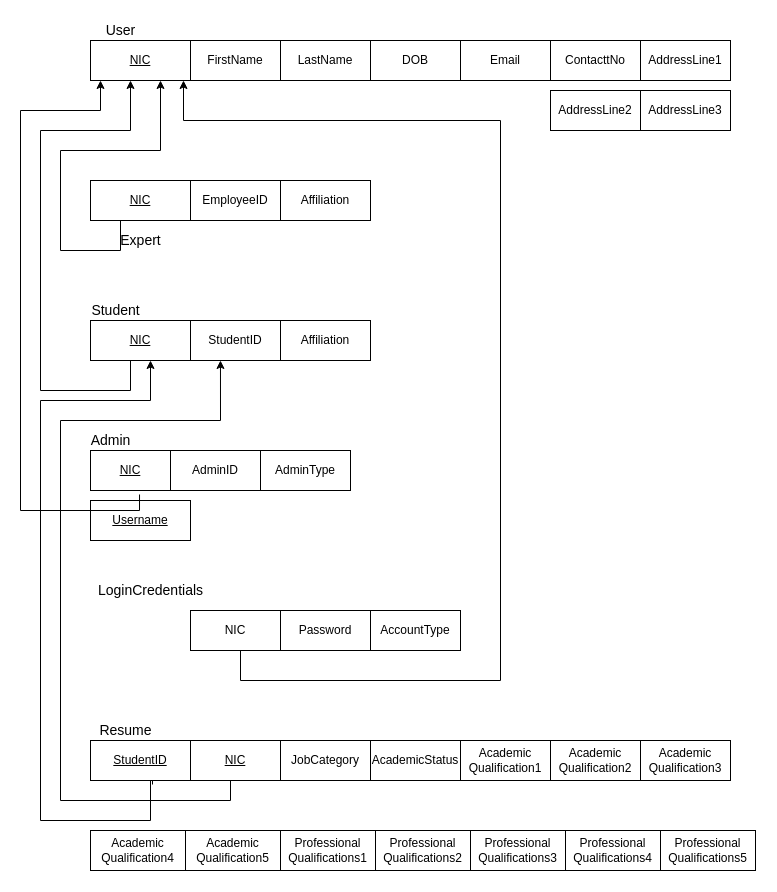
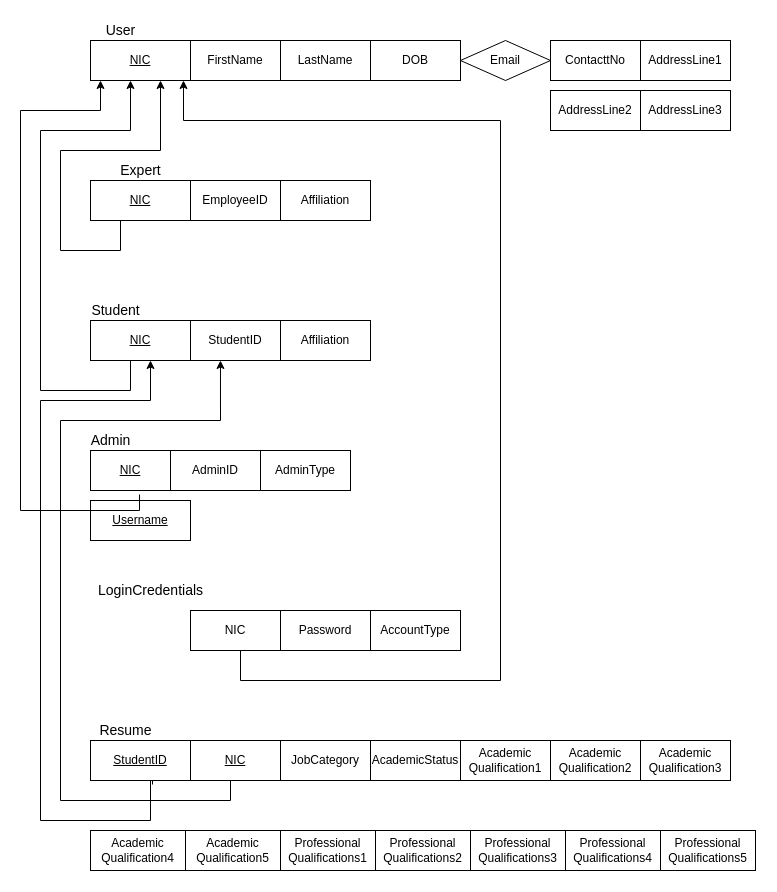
  <mxCell id="0" />
  <mxCell id="1" parent="0" />
  <mxCell id="2" value="&lt;font style=&quot;font-size: 14px&quot;&gt;User&lt;/font&gt;" style="text;html=1;align=center;verticalAlign=middle;resizable=0;points=[];autosize=1;" parent="1" vertex="1"><mxGeometry x="95" y="20" width="50" height="20" as="geometry" /></mxCell>
- <mxCell id="3" value="&lt;font style=&quot;font-size: 14px&quot;&gt;Expert&lt;/font&gt;" style="text;html=1;align=center;verticalAlign=middle;resizable=0;points=[];autosize=1;" parent="1" vertex="1"><mxGeometry x="110" y="230" width="60" height="20" as="geometry" /></mxCell>
+ <mxCell id="3" value="&lt;font style=&quot;font-size: 14px&quot;&gt;Expert&lt;/font&gt;" style="text;html=1;align=center;verticalAlign=middle;resizable=0;points=[];autosize=1;" parent="1" vertex="1"><mxGeometry x="110" y="160" width="60" height="20" as="geometry" /></mxCell>
  <mxCell id="4" value="&lt;font style=&quot;font-size: 14px&quot;&gt;Student&lt;/font&gt;" style="text;html=1;align=center;verticalAlign=middle;resizable=0;points=[];autosize=1;" parent="1" vertex="1"><mxGeometry x="85" y="300" width="60" height="20" as="geometry" /></mxCell>
  <mxCell id="5" value="&lt;font style=&quot;font-size: 14px&quot;&gt;Admin&lt;/font&gt;" style="text;html=1;align=center;verticalAlign=middle;resizable=0;points=[];autosize=1;" parent="1" vertex="1"><mxGeometry x="80" y="430" width="60" height="20" as="geometry" /></mxCell>
  <mxCell id="6" value="&lt;font style=&quot;font-size: 14px&quot;&gt;LoginCredentials&lt;/font&gt;" style="text;html=1;align=center;verticalAlign=middle;resizable=0;points=[];autosize=1;" parent="1" vertex="1"><mxGeometry x="90" y="580" width="120" height="20" as="geometry" /></mxCell>
  <mxCell id="7" value="&lt;font style=&quot;font-size: 14px&quot;&gt;Resume&lt;/font&gt;" style="text;html=1;align=center;verticalAlign=middle;resizable=0;points=[];autosize=1;" parent="1" vertex="1"><mxGeometry x="90" y="720" width="70" height="20" as="geometry" /></mxCell>
  <mxCell id="8" value="&lt;u&gt;&lt;font style=&quot;font-size: 12px&quot;&gt;NIC&lt;/font&gt;&lt;/u&gt;" style="rounded=0;whiteSpace=wrap;html=1;" parent="1" vertex="1"><mxGeometry x="90" y="40" width="100" height="40" as="geometry" /></mxCell>
  <mxCell id="9" value="FirstName" style="rounded=0;whiteSpace=wrap;html=1;fontStyle=0" parent="1" vertex="1"><mxGeometry x="190" y="40" width="90" height="40" as="geometry" /></mxCell>
  <mxCell id="10" value="DOB" style="rounded=0;whiteSpace=wrap;html=1;" parent="1" vertex="1"><mxGeometry x="370" y="40" width="90" height="40" as="geometry" /></mxCell>
  <mxCell id="11" value="&lt;span&gt;AddressLine2&lt;/span&gt;" style="rounded=0;whiteSpace=wrap;html=1;" vertex="1" parent="1"><mxGeometry x="550" y="90" width="90" height="40" as="geometry" /></mxCell>
  <mxCell id="12" value="AddressLine3" style="rounded=0;whiteSpace=wrap;html=1;" vertex="1" parent="1"><mxGeometry x="640" y="90" width="90" height="40" as="geometry" /></mxCell>
  <mxCell id="13" value="&lt;u&gt;&lt;font style=&quot;font-size: 12px&quot;&gt;NIC&lt;/font&gt;&lt;/u&gt;" style="rounded=0;whiteSpace=wrap;html=1;" parent="1" vertex="1"><mxGeometry x="90" y="180" width="100" height="40" as="geometry" /></mxCell>
  <mxCell id="14" value="EmployeeID" style="rounded=0;whiteSpace=wrap;html=1;" parent="1" vertex="1"><mxGeometry x="190" y="180" width="90" height="40" as="geometry" /></mxCell>
  <mxCell id="15" value="Affiliation" style="rounded=0;whiteSpace=wrap;html=1;" parent="1" vertex="1"><mxGeometry x="280" y="180" width="90" height="40" as="geometry" /></mxCell>
  <mxCell id="16" value="&lt;u&gt;&lt;font style=&quot;font-size: 12px&quot;&gt;NIC&lt;/font&gt;&lt;/u&gt;" style="rounded=0;whiteSpace=wrap;html=1;" parent="1" vertex="1"><mxGeometry x="90" y="320" width="100" height="40" as="geometry" /></mxCell>
  <mxCell id="17" value="StudentID" style="rounded=0;whiteSpace=wrap;html=1;" parent="1" vertex="1"><mxGeometry x="190" y="320" width="90" height="40" as="geometry" /></mxCell>
  <mxCell id="18" value="Affiliation" style="rounded=0;whiteSpace=wrap;html=1;" parent="1" vertex="1"><mxGeometry x="280" y="320" width="90" height="40" as="geometry" /></mxCell>
  <mxCell id="19" value="&lt;u&gt;&lt;font style=&quot;font-size: 12px&quot;&gt;NIC&lt;/font&gt;&lt;/u&gt;" style="rounded=0;whiteSpace=wrap;html=1;" parent="1" vertex="1"><mxGeometry x="90" y="450" width="80" height="40" as="geometry" /></mxCell>
  <mxCell id="20" value="AdminID" style="rounded=0;whiteSpace=wrap;html=1;" parent="1" vertex="1"><mxGeometry x="170" y="450" width="90" height="40" as="geometry" /></mxCell>
  <mxCell id="21" value="AdminType" style="rounded=0;whiteSpace=wrap;html=1;" parent="1" vertex="1"><mxGeometry x="260" y="450" width="90" height="40" as="geometry" /></mxCell>
  <mxCell id="22" value="&lt;u&gt;&lt;font style=&quot;font-size: 12px&quot;&gt;Username&lt;/font&gt;&lt;/u&gt;" style="rounded=0;whiteSpace=wrap;html=1;" parent="1" vertex="1"><mxGeometry x="90" y="500" width="100" height="40" as="geometry" /></mxCell>
  <mxCell id="23" value="NIC" style="rounded=0;whiteSpace=wrap;html=1;" parent="1" vertex="1"><mxGeometry x="190" y="610" width="90" height="40" as="geometry" /></mxCell>
  <mxCell id="24" value="Password" style="rounded=0;whiteSpace=wrap;html=1;" vertex="1" parent="1"><mxGeometry x="280" y="610" width="90" height="40" as="geometry" /></mxCell>
  <mxCell id="25" value="AccountType" style="rounded=0;whiteSpace=wrap;html=1;" vertex="1" parent="1"><mxGeometry x="370" y="610" width="90" height="40" as="geometry" /></mxCell>
  <mxCell id="26" value="Academic&lt;br&gt;Qualification1" style="rounded=0;whiteSpace=wrap;html=1;" parent="1" vertex="1"><mxGeometry x="460" y="740" width="90" height="40" as="geometry" /></mxCell>
  <mxCell id="27" value="Academic&lt;br&gt;Qualification2" style="rounded=0;whiteSpace=wrap;html=1;" vertex="1" parent="1"><mxGeometry x="550" y="740" width="90" height="40" as="geometry" /></mxCell>
  <mxCell id="28" value="Academic&lt;br&gt;Qualification3" style="rounded=0;whiteSpace=wrap;html=1;" vertex="1" parent="1"><mxGeometry x="640" y="740" width="90" height="40" as="geometry" /></mxCell>
  <mxCell id="29" value="Academic&lt;br&gt;Qualification4" style="rounded=0;whiteSpace=wrap;html=1;" vertex="1" parent="1"><mxGeometry x="90" y="830" width="95" height="40" as="geometry" /></mxCell>
  <mxCell id="30" value="Academic&lt;br&gt;Qualification5" style="rounded=0;whiteSpace=wrap;html=1;" vertex="1" parent="1"><mxGeometry x="185" y="830" width="95" height="40" as="geometry" /></mxCell>
  <mxCell id="31" value="Professional&lt;br&gt;Qualifications1" style="rounded=0;whiteSpace=wrap;html=1;" vertex="1" parent="1"><mxGeometry x="280" y="830" width="95" height="40" as="geometry" /></mxCell>
  <mxCell id="32" value="Professional&lt;br&gt;Qualifications2" style="rounded=0;whiteSpace=wrap;html=1;" vertex="1" parent="1"><mxGeometry x="375" y="830" width="95" height="40" as="geometry" /></mxCell>
  <mxCell id="33" value="Professional&lt;br&gt;Qualifications3" style="rounded=0;whiteSpace=wrap;html=1;" vertex="1" parent="1"><mxGeometry x="470" y="830" width="95" height="40" as="geometry" /></mxCell>
  <mxCell id="34" value="Professional&lt;br&gt;Qualifications4" style="rounded=0;whiteSpace=wrap;html=1;" vertex="1" parent="1"><mxGeometry x="565" y="830" width="95" height="40" as="geometry" /></mxCell>
  <mxCell id="35" value="Professional&lt;br&gt;Qualifications5" style="rounded=0;whiteSpace=wrap;html=1;" vertex="1" parent="1"><mxGeometry x="660" y="830" width="95" height="40" as="geometry" /></mxCell>
  <mxCell id="36" value="&lt;u&gt;&lt;font style=&quot;font-size: 12px&quot;&gt;StudentID&lt;/font&gt;&lt;/u&gt;" style="rounded=0;whiteSpace=wrap;html=1;" parent="1" vertex="1"><mxGeometry x="90" y="740" width="100" height="40" as="geometry" /></mxCell>
  <mxCell id="37" value="&lt;u&gt;NIC&lt;/u&gt;" style="rounded=0;whiteSpace=wrap;html=1;" parent="1" vertex="1"><mxGeometry x="190" y="740" width="90" height="40" as="geometry" /></mxCell>
  <mxCell id="38" value="JobCategory" style="rounded=0;whiteSpace=wrap;html=1;" parent="1" vertex="1"><mxGeometry x="280" y="740" width="90" height="40" as="geometry" /></mxCell>
  <mxCell id="39" value="AcademicStatus" style="rounded=0;whiteSpace=wrap;html=1;" parent="1" vertex="1"><mxGeometry x="370" y="740" width="90" height="40" as="geometry" /></mxCell>
  <mxCell id="40" value="" style="edgeStyle=orthogonalEdgeStyle;rounded=0;orthogonalLoop=1;jettySize=auto;html=1;entryX=0.333;entryY=1;entryDx=0;entryDy=0;entryPerimeter=0;" parent="1" edge="1" target="17"><mxGeometry relative="1" as="geometry"><mxPoint x="230" y="780" as="sourcePoint" /><mxPoint x="220" y="390" as="targetPoint" /><Array as="points"><mxPoint x="230" y="800" /><mxPoint x="60" y="800" /><mxPoint x="60" y="420" /><mxPoint x="220" y="420" /></Array></mxGeometry></mxCell>
  <mxCell id="41" value="" style="edgeStyle=orthogonalEdgeStyle;rounded=0;orthogonalLoop=1;jettySize=auto;html=1;" parent="1" edge="1"><mxGeometry relative="1" as="geometry"><mxPoint x="240" y="650" as="sourcePoint" /><mxPoint x="183" y="80" as="targetPoint" /><Array as="points"><mxPoint x="240" y="680" /><mxPoint x="500" y="680" /><mxPoint x="500" y="120" /><mxPoint x="183" y="120" /></Array></mxGeometry></mxCell>
- <mxCell id="42" value="Email" style="rounded=0;whiteSpace=wrap;html=1;" parent="1" vertex="1"><mxGeometry x="460" y="40" width="90" height="40" as="geometry" /></mxCell>
+ <mxCell id="42" value="Email" style="rhombus;whiteSpace=wrap;html=1;" parent="1" vertex="1"><mxGeometry x="460" y="40" width="90" height="40" as="geometry" /></mxCell>
  <mxCell id="43" value="LastName" style="rounded=0;whiteSpace=wrap;html=1;" vertex="1" parent="1"><mxGeometry x="280" y="40" width="90" height="40" as="geometry" /></mxCell>
  <mxCell id="44" value="ContacttNo" style="rounded=0;whiteSpace=wrap;html=1;" vertex="1" parent="1"><mxGeometry x="550" y="40" width="90" height="40" as="geometry" /></mxCell>
  <mxCell id="45" value="AddressLine1" style="rounded=0;whiteSpace=wrap;html=1;" vertex="1" parent="1"><mxGeometry x="640" y="40" width="90" height="40" as="geometry" /></mxCell>
  <mxCell id="46" value="" style="edgeStyle=orthogonalEdgeStyle;rounded=0;orthogonalLoop=1;jettySize=auto;html=1;" edge="1" parent="1"><mxGeometry relative="1" as="geometry"><mxPoint x="120" y="220" as="sourcePoint" /><mxPoint x="160" y="80" as="targetPoint" /><Array as="points"><mxPoint x="120" y="250" /><mxPoint x="60" y="250" /><mxPoint x="60" y="150" /><mxPoint x="160" y="150" /><mxPoint x="160" y="80" /></Array></mxGeometry></mxCell>
  <mxCell id="47" value="" style="edgeStyle=orthogonalEdgeStyle;rounded=0;orthogonalLoop=1;jettySize=auto;html=1;exitX=0.62;exitY=1.1;exitDx=0;exitDy=0;exitPerimeter=0;" edge="1" parent="1" source="36" target="16"><mxGeometry relative="1" as="geometry"><mxPoint x="150" y="808" as="sourcePoint" /><mxPoint x="140" y="370" as="targetPoint" /><Array as="points"><mxPoint x="152" y="780" /><mxPoint x="150" y="780" /><mxPoint x="150" y="820" /><mxPoint x="40" y="820" /><mxPoint x="40" y="400" /><mxPoint x="150" y="400" /></Array></mxGeometry></mxCell>
  <mxCell id="48" value="" style="edgeStyle=orthogonalEdgeStyle;rounded=0;orthogonalLoop=1;jettySize=auto;html=1;exitX=0.613;exitY=1.1;exitDx=0;exitDy=0;exitPerimeter=0;" edge="1" parent="1" source="19" target="8"><mxGeometry relative="1" as="geometry"><mxPoint x="140" y="510" as="sourcePoint" /><mxPoint x="151" y="80" as="targetPoint" /><Array as="points"><mxPoint x="139" y="510" /><mxPoint x="20" y="510" /><mxPoint x="20" y="110" /><mxPoint x="100" y="110" /></Array></mxGeometry></mxCell>
  <mxCell id="49" value="" style="edgeStyle=orthogonalEdgeStyle;rounded=0;orthogonalLoop=1;jettySize=auto;html=1;" edge="1" parent="1"><mxGeometry relative="1" as="geometry"><mxPoint x="130" y="360" as="sourcePoint" /><mxPoint x="130" y="80" as="targetPoint" /><Array as="points"><mxPoint x="130" y="390" /><mxPoint x="40" y="390" /><mxPoint x="40" y="130" /><mxPoint x="130" y="130" /><mxPoint x="130" y="80" /></Array></mxGeometry></mxCell>
